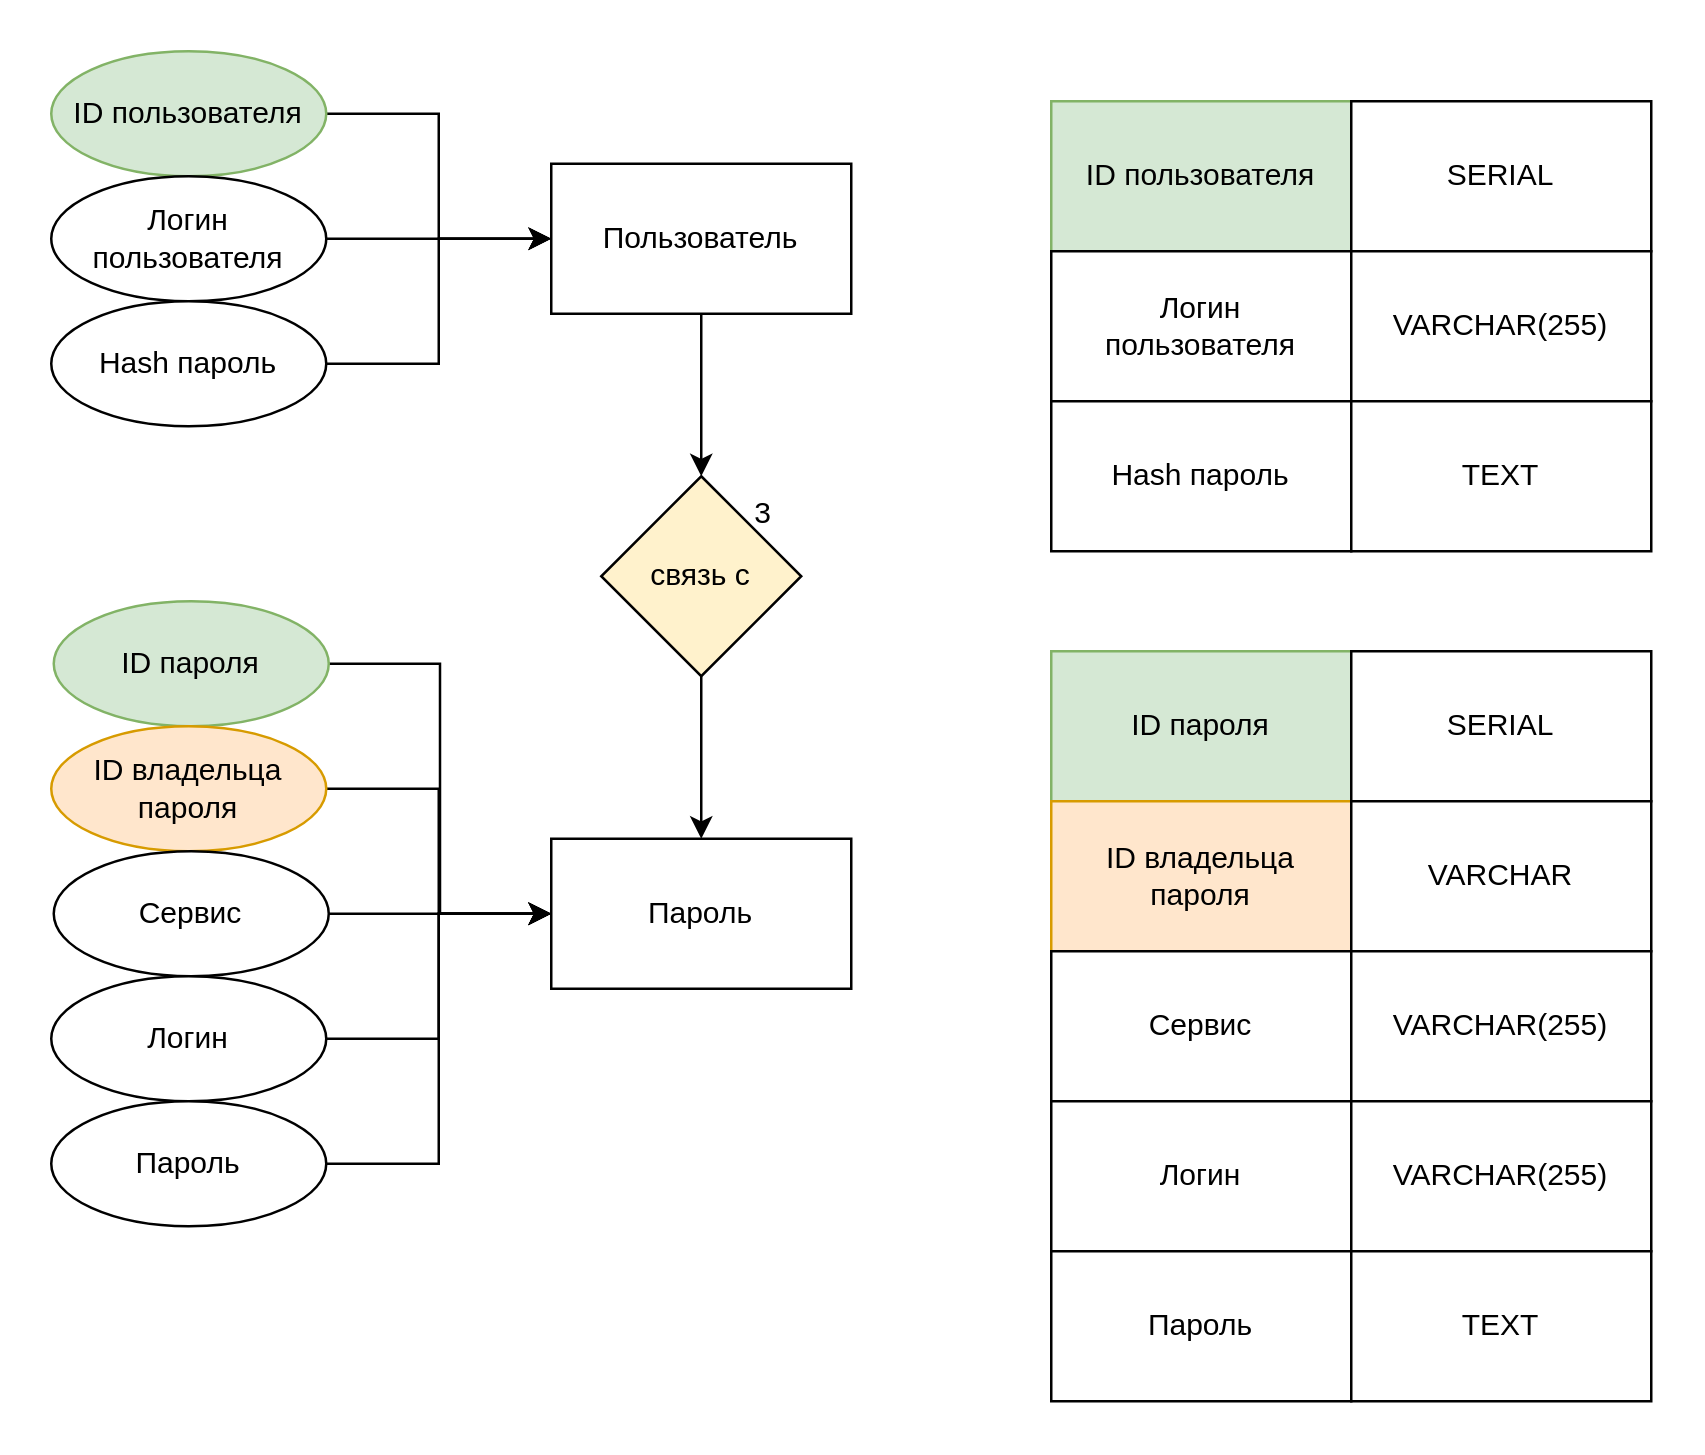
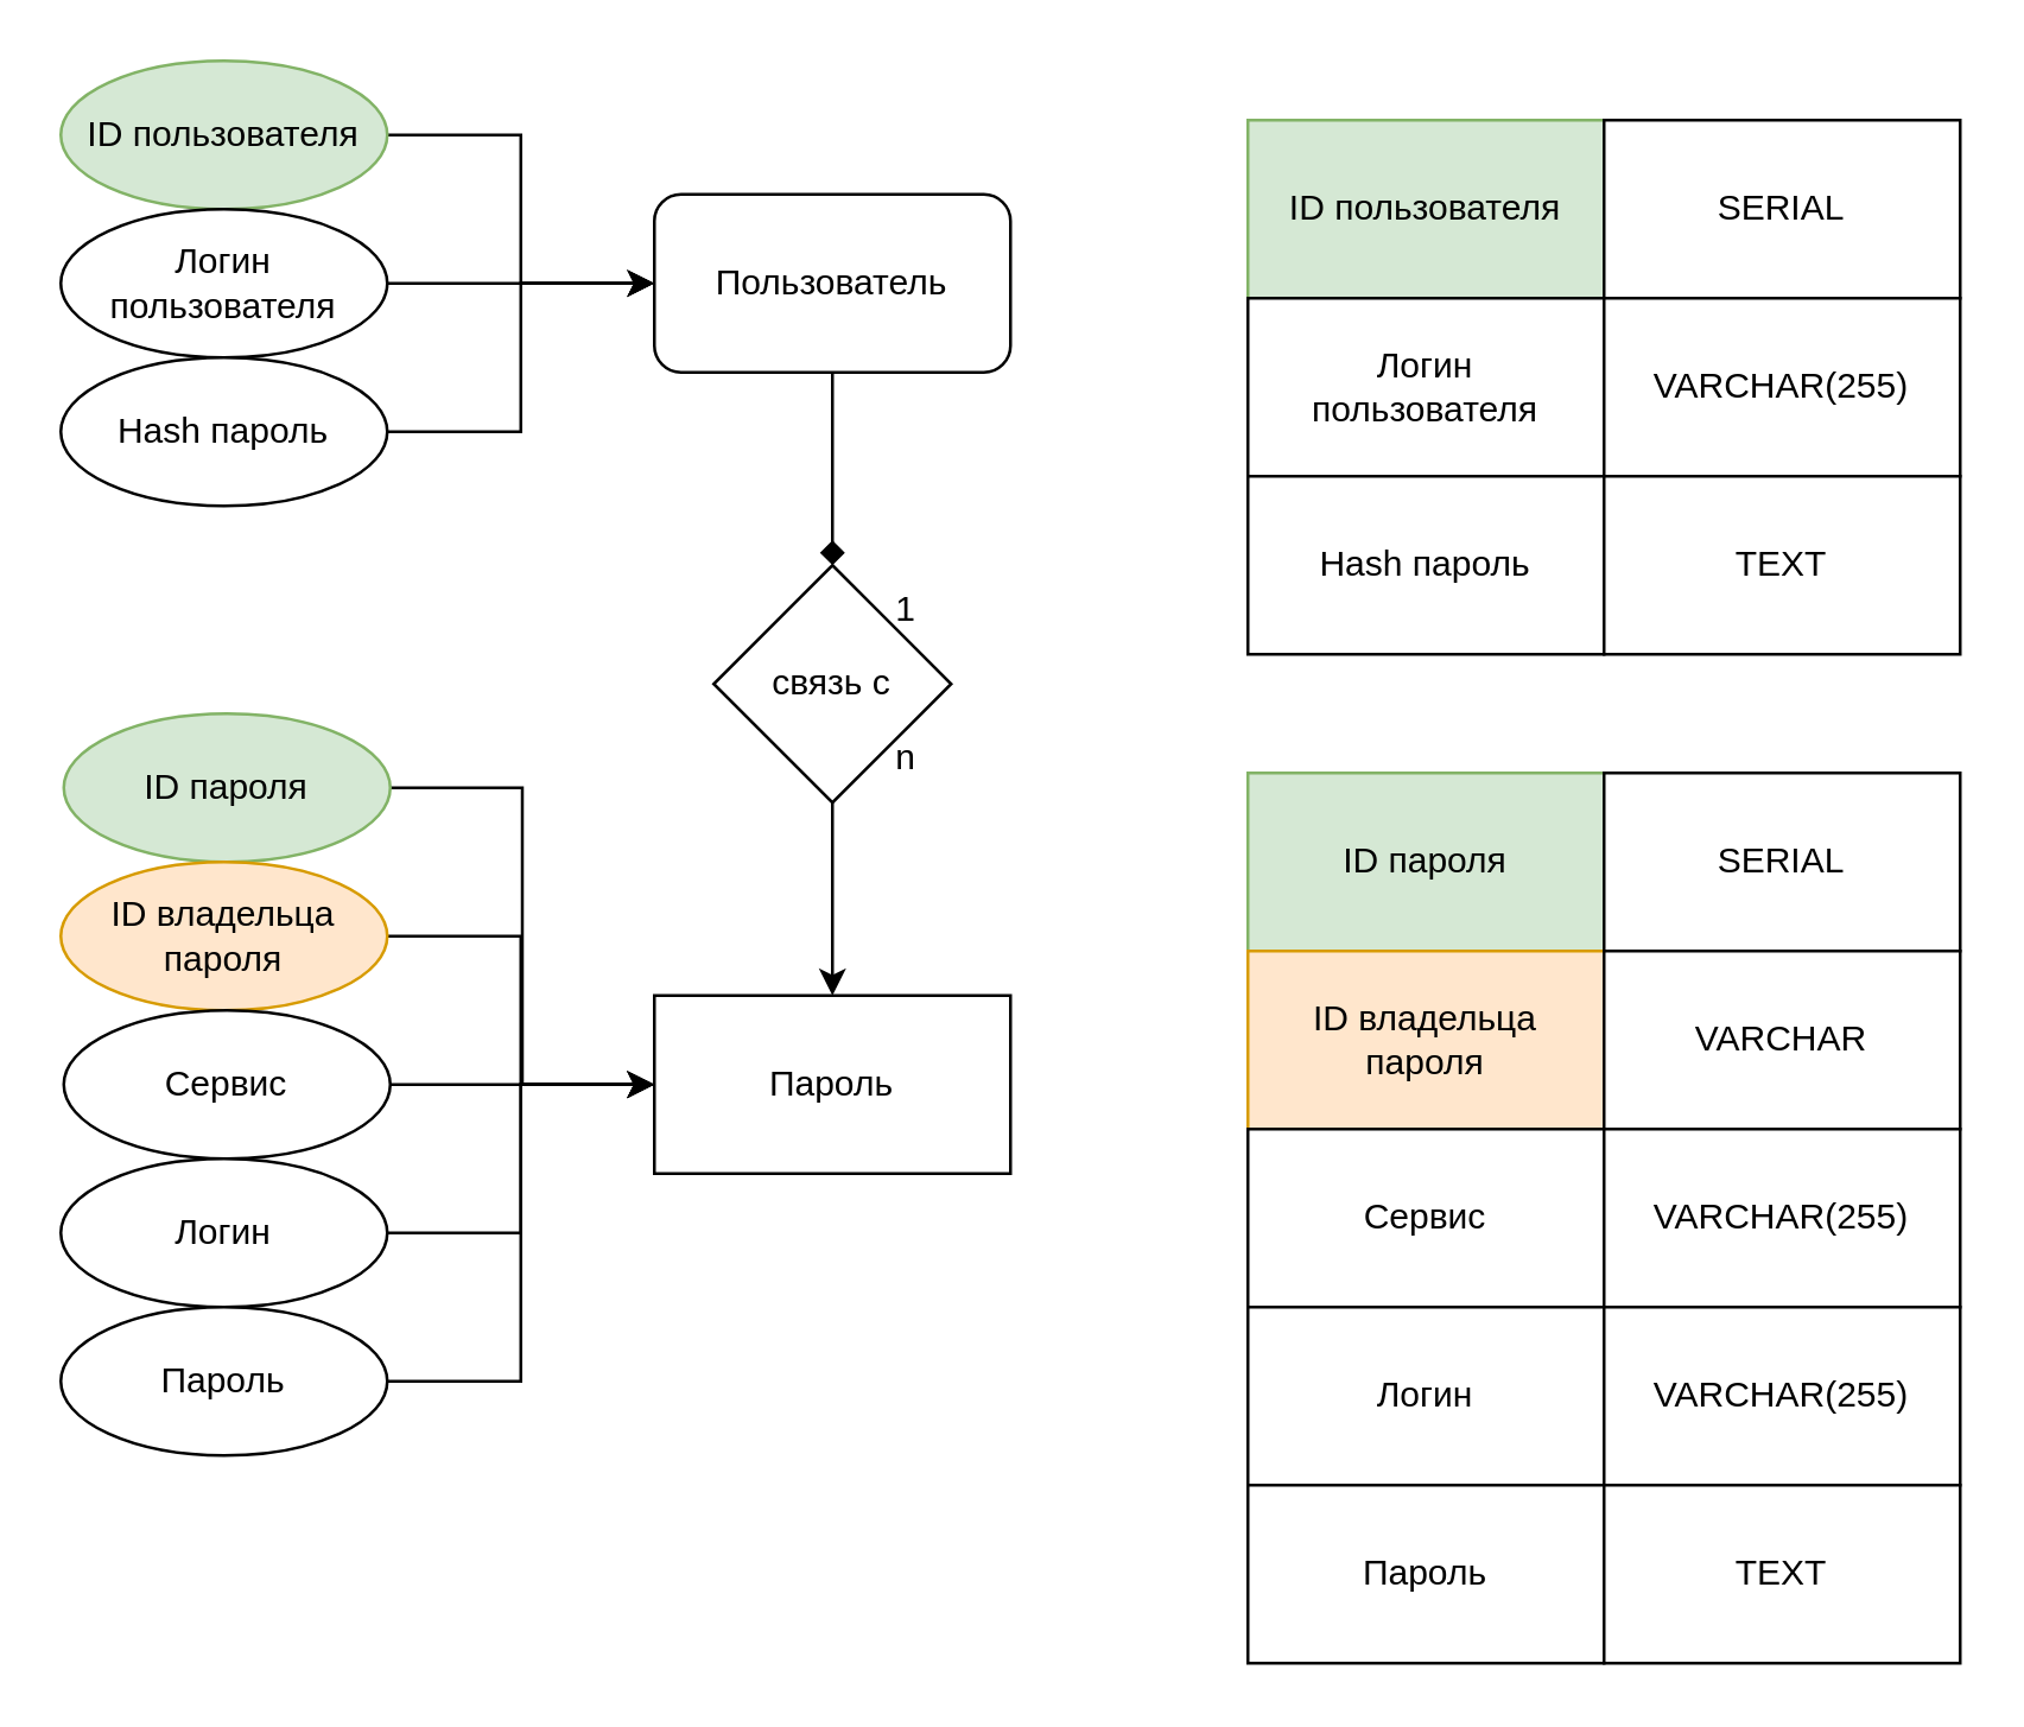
  <mxCell id="0" />
  <mxCell id="1" parent="0" />
  <mxCell id="2" style="edgeStyle=orthogonalEdgeStyle;rounded=0;orthogonalLoop=1;jettySize=auto;html=1;exitX=1;exitY=0.5;exitDx=0;exitDy=0;entryX=0;entryY=0.5;entryDx=0;entryDy=0;" parent="1" source="3" target="9" edge="1"><mxGeometry relative="1" as="geometry" /></mxCell>
  <mxCell id="3" value="ID пользователя" style="ellipse;whiteSpace=wrap;html=1;fillColor=#d5e8d4;strokeColor=#82b366;" parent="1" vertex="1"><mxGeometry x="20" y="20" width="110" height="50" as="geometry" /></mxCell>
  <mxCell id="4" style="edgeStyle=orthogonalEdgeStyle;rounded=0;orthogonalLoop=1;jettySize=auto;html=1;exitX=1;exitY=0.5;exitDx=0;exitDy=0;entryX=0;entryY=0.5;entryDx=0;entryDy=0;" parent="1" source="5" target="9" edge="1"><mxGeometry relative="1" as="geometry" /></mxCell>
  <mxCell id="5" value="Логин пользователя" style="ellipse;whiteSpace=wrap;html=1;" parent="1" vertex="1"><mxGeometry x="20" y="70" width="110" height="50" as="geometry" /></mxCell>
  <mxCell id="6" style="edgeStyle=orthogonalEdgeStyle;rounded=0;orthogonalLoop=1;jettySize=auto;html=1;exitX=1;exitY=0.5;exitDx=0;exitDy=0;entryX=0;entryY=0.5;entryDx=0;entryDy=0;" parent="1" source="7" target="9" edge="1"><mxGeometry relative="1" as="geometry" /></mxCell>
  <mxCell id="7" value="Hash пароль" style="ellipse;whiteSpace=wrap;html=1;" parent="1" vertex="1"><mxGeometry x="20" y="120" width="110" height="50" as="geometry" /></mxCell>
- <mxCell id="8" style="edgeStyle=orthogonalEdgeStyle;rounded=0;orthogonalLoop=1;jettySize=auto;html=1;exitX=0.5;exitY=1;exitDx=0;exitDy=0;entryX=0.5;entryY=0;entryDx=0;entryDy=0;" parent="1" source="9" target="22" edge="1"><mxGeometry relative="1" as="geometry" /></mxCell>
- <mxCell id="9" value="Пользователь" style="rounded=0;whiteSpace=wrap;html=1;" parent="1" vertex="1"><mxGeometry x="220" y="65" width="120" height="60" as="geometry" /></mxCell>
+ <mxCell id="8" style="edgeStyle=orthogonalEdgeStyle;rounded=0;orthogonalLoop=1;jettySize=auto;html=1;exitX=0.5;exitY=1;exitDx=0;exitDy=0;entryX=0.5;entryY=0;entryDx=0;entryDy=0;endArrow=diamond;" parent="1" source="9" target="22" edge="1"><mxGeometry relative="1" as="geometry" /></mxCell>
+ <mxCell id="9" value="Пользователь" style="whiteSpace=wrap;html=1;rounded=1;" parent="1" vertex="1"><mxGeometry x="220" y="65" width="120" height="60" as="geometry" /></mxCell>
  <mxCell id="10" style="edgeStyle=orthogonalEdgeStyle;rounded=0;orthogonalLoop=1;jettySize=auto;html=1;exitX=1;exitY=0.5;exitDx=0;exitDy=0;entryX=0;entryY=0.5;entryDx=0;entryDy=0;" parent="1" source="11" target="20" edge="1"><mxGeometry relative="1" as="geometry" /></mxCell>
  <mxCell id="11" value="ID пароля" style="ellipse;whiteSpace=wrap;html=1;fillColor=#d5e8d4;strokeColor=#82b366;" parent="1" vertex="1"><mxGeometry x="21" y="240" width="110" height="50" as="geometry" /></mxCell>
  <mxCell id="12" style="edgeStyle=orthogonalEdgeStyle;rounded=0;orthogonalLoop=1;jettySize=auto;html=1;exitX=1;exitY=0.5;exitDx=0;exitDy=0;" parent="1" source="13" target="20" edge="1"><mxGeometry relative="1" as="geometry" /></mxCell>
  <mxCell id="13" value="ID владельца пароля" style="ellipse;whiteSpace=wrap;html=1;fillColor=#ffe6cc;strokeColor=#d79b00;" parent="1" vertex="1"><mxGeometry x="20" y="290" width="110" height="50" as="geometry" /></mxCell>
  <mxCell id="14" style="edgeStyle=orthogonalEdgeStyle;rounded=0;orthogonalLoop=1;jettySize=auto;html=1;exitX=1;exitY=0.5;exitDx=0;exitDy=0;" parent="1" source="15" edge="1"><mxGeometry relative="1" as="geometry"><mxPoint x="220" y="365" as="targetPoint" /></mxGeometry></mxCell>
  <mxCell id="15" value="Сервис" style="ellipse;whiteSpace=wrap;html=1;" parent="1" vertex="1"><mxGeometry x="21" y="340" width="110" height="50" as="geometry" /></mxCell>
  <mxCell id="16" style="edgeStyle=orthogonalEdgeStyle;rounded=0;orthogonalLoop=1;jettySize=auto;html=1;exitX=1;exitY=0.5;exitDx=0;exitDy=0;" parent="1" source="17" target="20" edge="1"><mxGeometry relative="1" as="geometry" /></mxCell>
  <mxCell id="17" value="Логин" style="ellipse;whiteSpace=wrap;html=1;" parent="1" vertex="1"><mxGeometry x="20" y="390" width="110" height="50" as="geometry" /></mxCell>
  <mxCell id="18" style="edgeStyle=orthogonalEdgeStyle;rounded=0;orthogonalLoop=1;jettySize=auto;html=1;exitX=1;exitY=0.5;exitDx=0;exitDy=0;entryX=0;entryY=0.5;entryDx=0;entryDy=0;" parent="1" source="19" target="20" edge="1"><mxGeometry relative="1" as="geometry" /></mxCell>
  <mxCell id="19" value="Пароль" style="ellipse;whiteSpace=wrap;html=1;" parent="1" vertex="1"><mxGeometry x="20" y="440" width="110" height="50" as="geometry" /></mxCell>
  <mxCell id="20" value="Пароль" style="rounded=0;whiteSpace=wrap;html=1;" parent="1" vertex="1"><mxGeometry x="220" y="335" width="120" height="60" as="geometry" /></mxCell>
  <mxCell id="21" style="edgeStyle=orthogonalEdgeStyle;rounded=0;orthogonalLoop=1;jettySize=auto;html=1;exitX=0.5;exitY=1;exitDx=0;exitDy=0;entryX=0.5;entryY=0;entryDx=0;entryDy=0;" parent="1" source="22" target="20" edge="1"><mxGeometry relative="1" as="geometry" /></mxCell>
- <mxCell id="22" value="связь с" style="rhombus;whiteSpace=wrap;html=1;fillColor=#fff2cc;" parent="1" vertex="1"><mxGeometry x="240" y="190" width="80" height="80" as="geometry" /></mxCell>
- <mxCell id="23" value="3" style="text;html=1;align=center;verticalAlign=middle;whiteSpace=wrap;rounded=0;" parent="1" vertex="1"><mxGeometry x="290" y="190" width="30" height="30" as="geometry" /></mxCell>
+ <mxCell id="22" value="связь с" style="rhombus;whiteSpace=wrap;html=1;" parent="1" vertex="1"><mxGeometry x="240" y="190" width="80" height="80" as="geometry" /></mxCell>
+ <mxCell id="23" value="1" style="text;html=1;align=center;verticalAlign=middle;whiteSpace=wrap;rounded=0;" parent="1" vertex="1"><mxGeometry x="290" y="190" width="30" height="30" as="geometry" /></mxCell>
+ <mxCell id="24" value="n" style="text;html=1;align=center;verticalAlign=middle;whiteSpace=wrap;rounded=0;" parent="1" vertex="1"><mxGeometry x="290" y="240" width="30" height="30" as="geometry" /></mxCell>
  <mxCell id="25" value="ID пользователя" style="rounded=0;whiteSpace=wrap;html=1;fillColor=#d5e8d4;strokeColor=#82b366;" parent="1" vertex="1"><mxGeometry x="420" y="40" width="120" height="60" as="geometry" /></mxCell>
  <mxCell id="26" value="SERIAL" style="rounded=0;whiteSpace=wrap;html=1;" parent="1" vertex="1"><mxGeometry x="540" y="40" width="120" height="60" as="geometry" /></mxCell>
  <mxCell id="27" value="Логин&lt;div&gt;пользователя&lt;/div&gt;" style="rounded=0;whiteSpace=wrap;html=1;" parent="1" vertex="1"><mxGeometry x="420" y="100" width="120" height="60" as="geometry" /></mxCell>
  <mxCell id="28" value="VARCHAR(255)" style="rounded=0;whiteSpace=wrap;html=1;" parent="1" vertex="1"><mxGeometry x="540" y="100" width="120" height="60" as="geometry" /></mxCell>
  <mxCell id="29" value="Hash пароль" style="rounded=0;whiteSpace=wrap;html=1;" parent="1" vertex="1"><mxGeometry x="420" y="160" width="120" height="60" as="geometry" /></mxCell>
  <mxCell id="30" value="TEXT" style="rounded=0;whiteSpace=wrap;html=1;" parent="1" vertex="1"><mxGeometry x="540" y="160" width="120" height="60" as="geometry" /></mxCell>
  <mxCell id="31" value="ID пароля" style="rounded=0;whiteSpace=wrap;html=1;fillColor=#d5e8d4;strokeColor=#82b366;" parent="1" vertex="1"><mxGeometry x="420" y="260" width="120" height="60" as="geometry" /></mxCell>
  <mxCell id="32" value="SERIAL" style="rounded=0;whiteSpace=wrap;html=1;" parent="1" vertex="1"><mxGeometry x="540" y="260" width="120" height="60" as="geometry" /></mxCell>
  <mxCell id="33" value="ID владельца&lt;div&gt;пароля&lt;/div&gt;" style="rounded=0;whiteSpace=wrap;html=1;fillColor=#ffe6cc;strokeColor=#d79b00;" parent="1" vertex="1"><mxGeometry x="420" y="320" width="120" height="60" as="geometry" /></mxCell>
  <mxCell id="34" value="VARCHAR" style="rounded=0;whiteSpace=wrap;html=1;" parent="1" vertex="1"><mxGeometry x="540" y="320" width="120" height="60" as="geometry" /></mxCell>
  <mxCell id="35" value="Сервис" style="rounded=0;whiteSpace=wrap;html=1;" parent="1" vertex="1"><mxGeometry x="420" y="380" width="120" height="60" as="geometry" /></mxCell>
  <mxCell id="36" value="Логин" style="rounded=0;whiteSpace=wrap;html=1;" parent="1" vertex="1"><mxGeometry x="420" y="440" width="120" height="60" as="geometry" /></mxCell>
  <mxCell id="37" value="VARCHAR(255)" style="rounded=0;whiteSpace=wrap;html=1;" parent="1" vertex="1"><mxGeometry x="540" y="380" width="120" height="60" as="geometry" /></mxCell>
  <mxCell id="38" value="VARCHAR(255)" style="rounded=0;whiteSpace=wrap;html=1;" parent="1" vertex="1"><mxGeometry x="540" y="440" width="120" height="60" as="geometry" /></mxCell>
  <mxCell id="39" value="Пароль" style="rounded=0;whiteSpace=wrap;html=1;" parent="1" vertex="1"><mxGeometry x="420" y="500" width="120" height="60" as="geometry" /></mxCell>
  <mxCell id="40" value="TEXT" style="rounded=0;whiteSpace=wrap;html=1;" parent="1" vertex="1"><mxGeometry x="540" y="500" width="120" height="60" as="geometry" /></mxCell>
